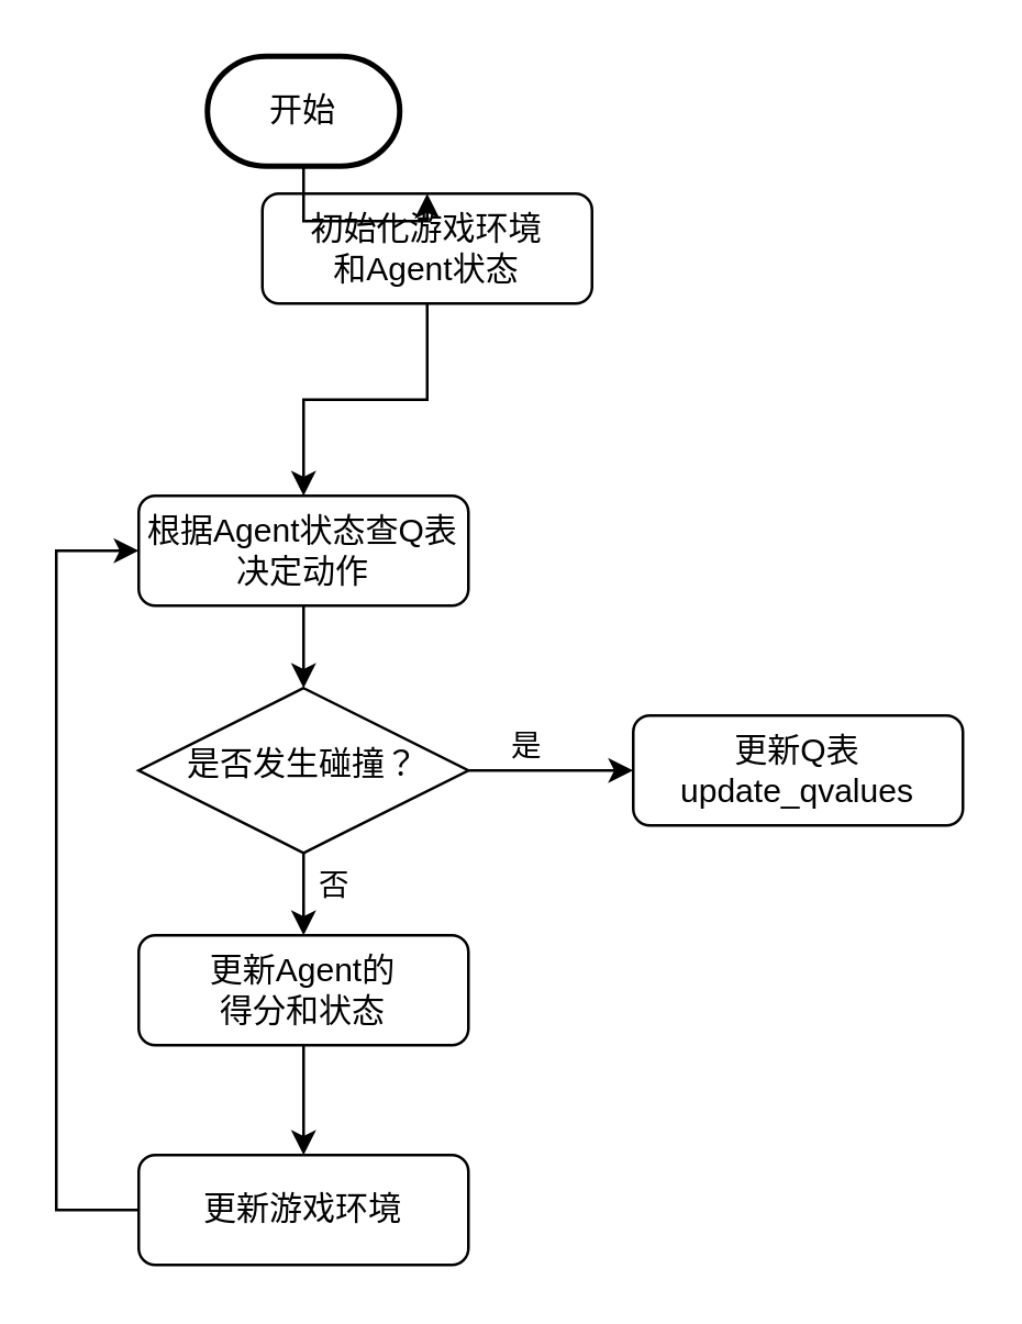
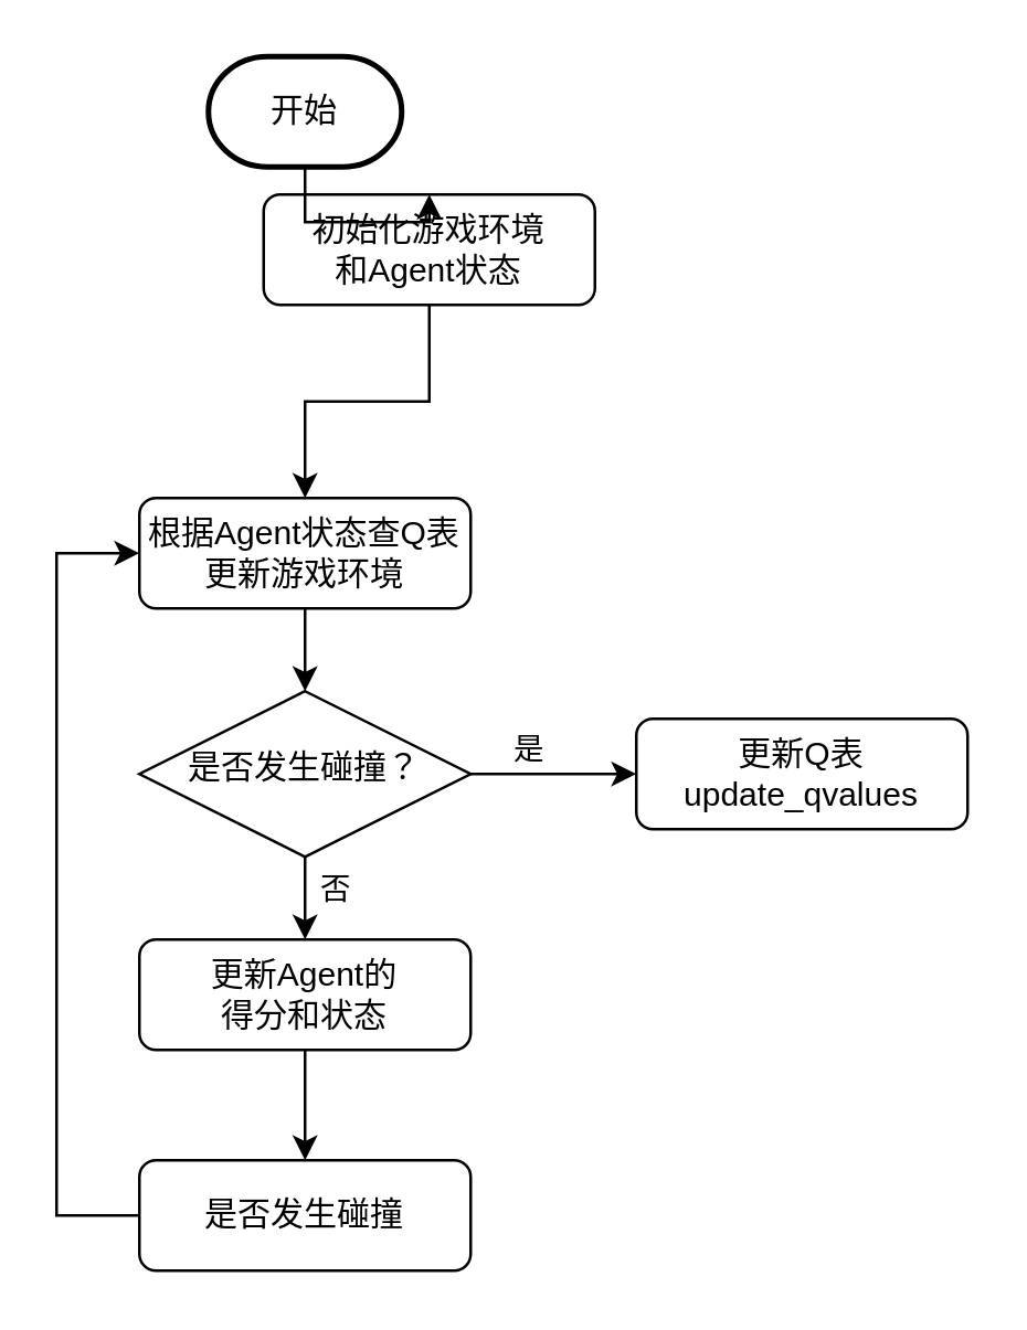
  <mxCell id="0" />
  <mxCell id="1" parent="0" />
  <mxCell id="2" style="edgeStyle=orthogonalEdgeStyle;rounded=0;orthogonalLoop=1;jettySize=auto;html=1;exitX=0.5;exitY=1;exitDx=0;exitDy=0;entryX=0.5;entryY=0;entryDx=0;entryDy=0;" edge="1" parent="1" source="3" target="7"><mxGeometry relative="1" as="geometry" /></mxCell>
  <mxCell id="3" value="初始化游戏环境&lt;br&gt;和Agent状态" style="rounded=1;whiteSpace=wrap;html=1;fontSize=12;glass=0;strokeWidth=1;shadow=0;" parent="1" vertex="1"><mxGeometry x="95" y="70" width="120" height="40" as="geometry" /></mxCell>
  <mxCell id="4" style="edgeStyle=orthogonalEdgeStyle;rounded=0;orthogonalLoop=1;jettySize=auto;html=1;exitX=0.5;exitY=1;exitDx=0;exitDy=0;exitPerimeter=0;entryX=0.5;entryY=0;entryDx=0;entryDy=0;" edge="1" parent="1" source="5" target="3"><mxGeometry relative="1" as="geometry" /></mxCell>
  <mxCell id="5" value="开始" style="strokeWidth=2;html=1;shape=mxgraph.flowchart.terminator;whiteSpace=wrap;" vertex="1" parent="1"><mxGeometry x="75" y="20" width="70" height="40" as="geometry" /></mxCell>
  <mxCell id="6" style="edgeStyle=orthogonalEdgeStyle;rounded=0;orthogonalLoop=1;jettySize=auto;html=1;exitX=0.5;exitY=1;exitDx=0;exitDy=0;entryX=0.5;entryY=0;entryDx=0;entryDy=0;" edge="1" parent="1" source="7" target="12"><mxGeometry relative="1" as="geometry" /></mxCell>
- <mxCell id="7" value="根据Agent状态查Q表&lt;br&gt;决定动作" style="rounded=1;whiteSpace=wrap;html=1;fontSize=12;glass=0;strokeWidth=1;shadow=0;" vertex="1" parent="1"><mxGeometry x="50" y="180" width="120" height="40" as="geometry" /></mxCell>
+ <mxCell id="7" value="根据Agent状态查Q表&lt;br&gt;更新游戏环境" style="rounded=1;whiteSpace=wrap;html=1;fontSize=12;glass=0;strokeWidth=1;shadow=0;" vertex="1" parent="1"><mxGeometry x="50" y="180" width="120" height="40" as="geometry" /></mxCell>
  <mxCell id="8" style="edgeStyle=orthogonalEdgeStyle;rounded=0;orthogonalLoop=1;jettySize=auto;html=1;exitX=1;exitY=0.5;exitDx=0;exitDy=0;entryX=0;entryY=0.5;entryDx=0;entryDy=0;" edge="1" parent="1" source="12" target="15"><mxGeometry relative="1" as="geometry" /></mxCell>
  <mxCell id="9" value="是" style="edgeLabel;html=1;align=center;verticalAlign=middle;resizable=0;points=[];" vertex="1" connectable="0" parent="8"><mxGeometry x="0.065" y="1" relative="1" as="geometry"><mxPoint x="-12" y="-9" as="offset" /></mxGeometry></mxCell>
  <mxCell id="10" style="edgeStyle=orthogonalEdgeStyle;rounded=0;orthogonalLoop=1;jettySize=auto;html=1;exitX=0.5;exitY=1;exitDx=0;exitDy=0;entryX=0.5;entryY=0;entryDx=0;entryDy=0;" edge="1" parent="1" source="12" target="14"><mxGeometry relative="1" as="geometry" /></mxCell>
  <mxCell id="11" value="否" style="edgeLabel;html=1;align=center;verticalAlign=middle;resizable=0;points=[];" vertex="1" connectable="0" parent="10"><mxGeometry x="-0.251" relative="1" as="geometry"><mxPoint x="10" as="offset" /></mxGeometry></mxCell>
  <mxCell id="12" value="是否发生碰撞？" style="rhombus;whiteSpace=wrap;html=1;shadow=0;fontFamily=Helvetica;fontSize=12;align=center;strokeWidth=1;spacing=6;spacingTop=-4;" vertex="1" parent="1"><mxGeometry x="50" y="250" width="120" height="60" as="geometry" /></mxCell>
  <mxCell id="13" style="edgeStyle=orthogonalEdgeStyle;rounded=0;orthogonalLoop=1;jettySize=auto;html=1;exitX=0.5;exitY=1;exitDx=0;exitDy=0;entryX=0.5;entryY=0;entryDx=0;entryDy=0;" edge="1" parent="1" source="14" target="17"><mxGeometry relative="1" as="geometry" /></mxCell>
  <mxCell id="14" value="更新Agent的&lt;br&gt;得分和状态" style="rounded=1;whiteSpace=wrap;html=1;fontSize=12;glass=0;strokeWidth=1;shadow=0;" vertex="1" parent="1"><mxGeometry x="50" y="340" width="120" height="40" as="geometry" /></mxCell>
  <mxCell id="15" value="更新Q表&lt;br&gt;update_qvalues" style="rounded=1;whiteSpace=wrap;html=1;fontSize=12;glass=0;strokeWidth=1;shadow=0;" vertex="1" parent="1"><mxGeometry x="230" y="260" width="120" height="40" as="geometry" /></mxCell>
  <mxCell id="16" style="edgeStyle=orthogonalEdgeStyle;rounded=0;orthogonalLoop=1;jettySize=auto;html=1;exitX=0;exitY=0.5;exitDx=0;exitDy=0;entryX=0;entryY=0.5;entryDx=0;entryDy=0;" edge="1" parent="1" source="17" target="7"><mxGeometry relative="1" as="geometry"><Array as="points"><mxPoint x="20" y="440" /><mxPoint x="20" y="200" /></Array></mxGeometry></mxCell>
- <mxCell id="17" value="更新游戏环境" style="rounded=1;whiteSpace=wrap;html=1;fontSize=12;glass=0;strokeWidth=1;shadow=0;" vertex="1" parent="1"><mxGeometry x="50" y="420" width="120" height="40" as="geometry" /></mxCell>
+ <mxCell id="17" value="是否发生碰撞" style="rounded=1;whiteSpace=wrap;html=1;fontSize=12;glass=0;strokeWidth=1;shadow=0;" vertex="1" parent="1"><mxGeometry x="50" y="420" width="120" height="40" as="geometry" /></mxCell>
